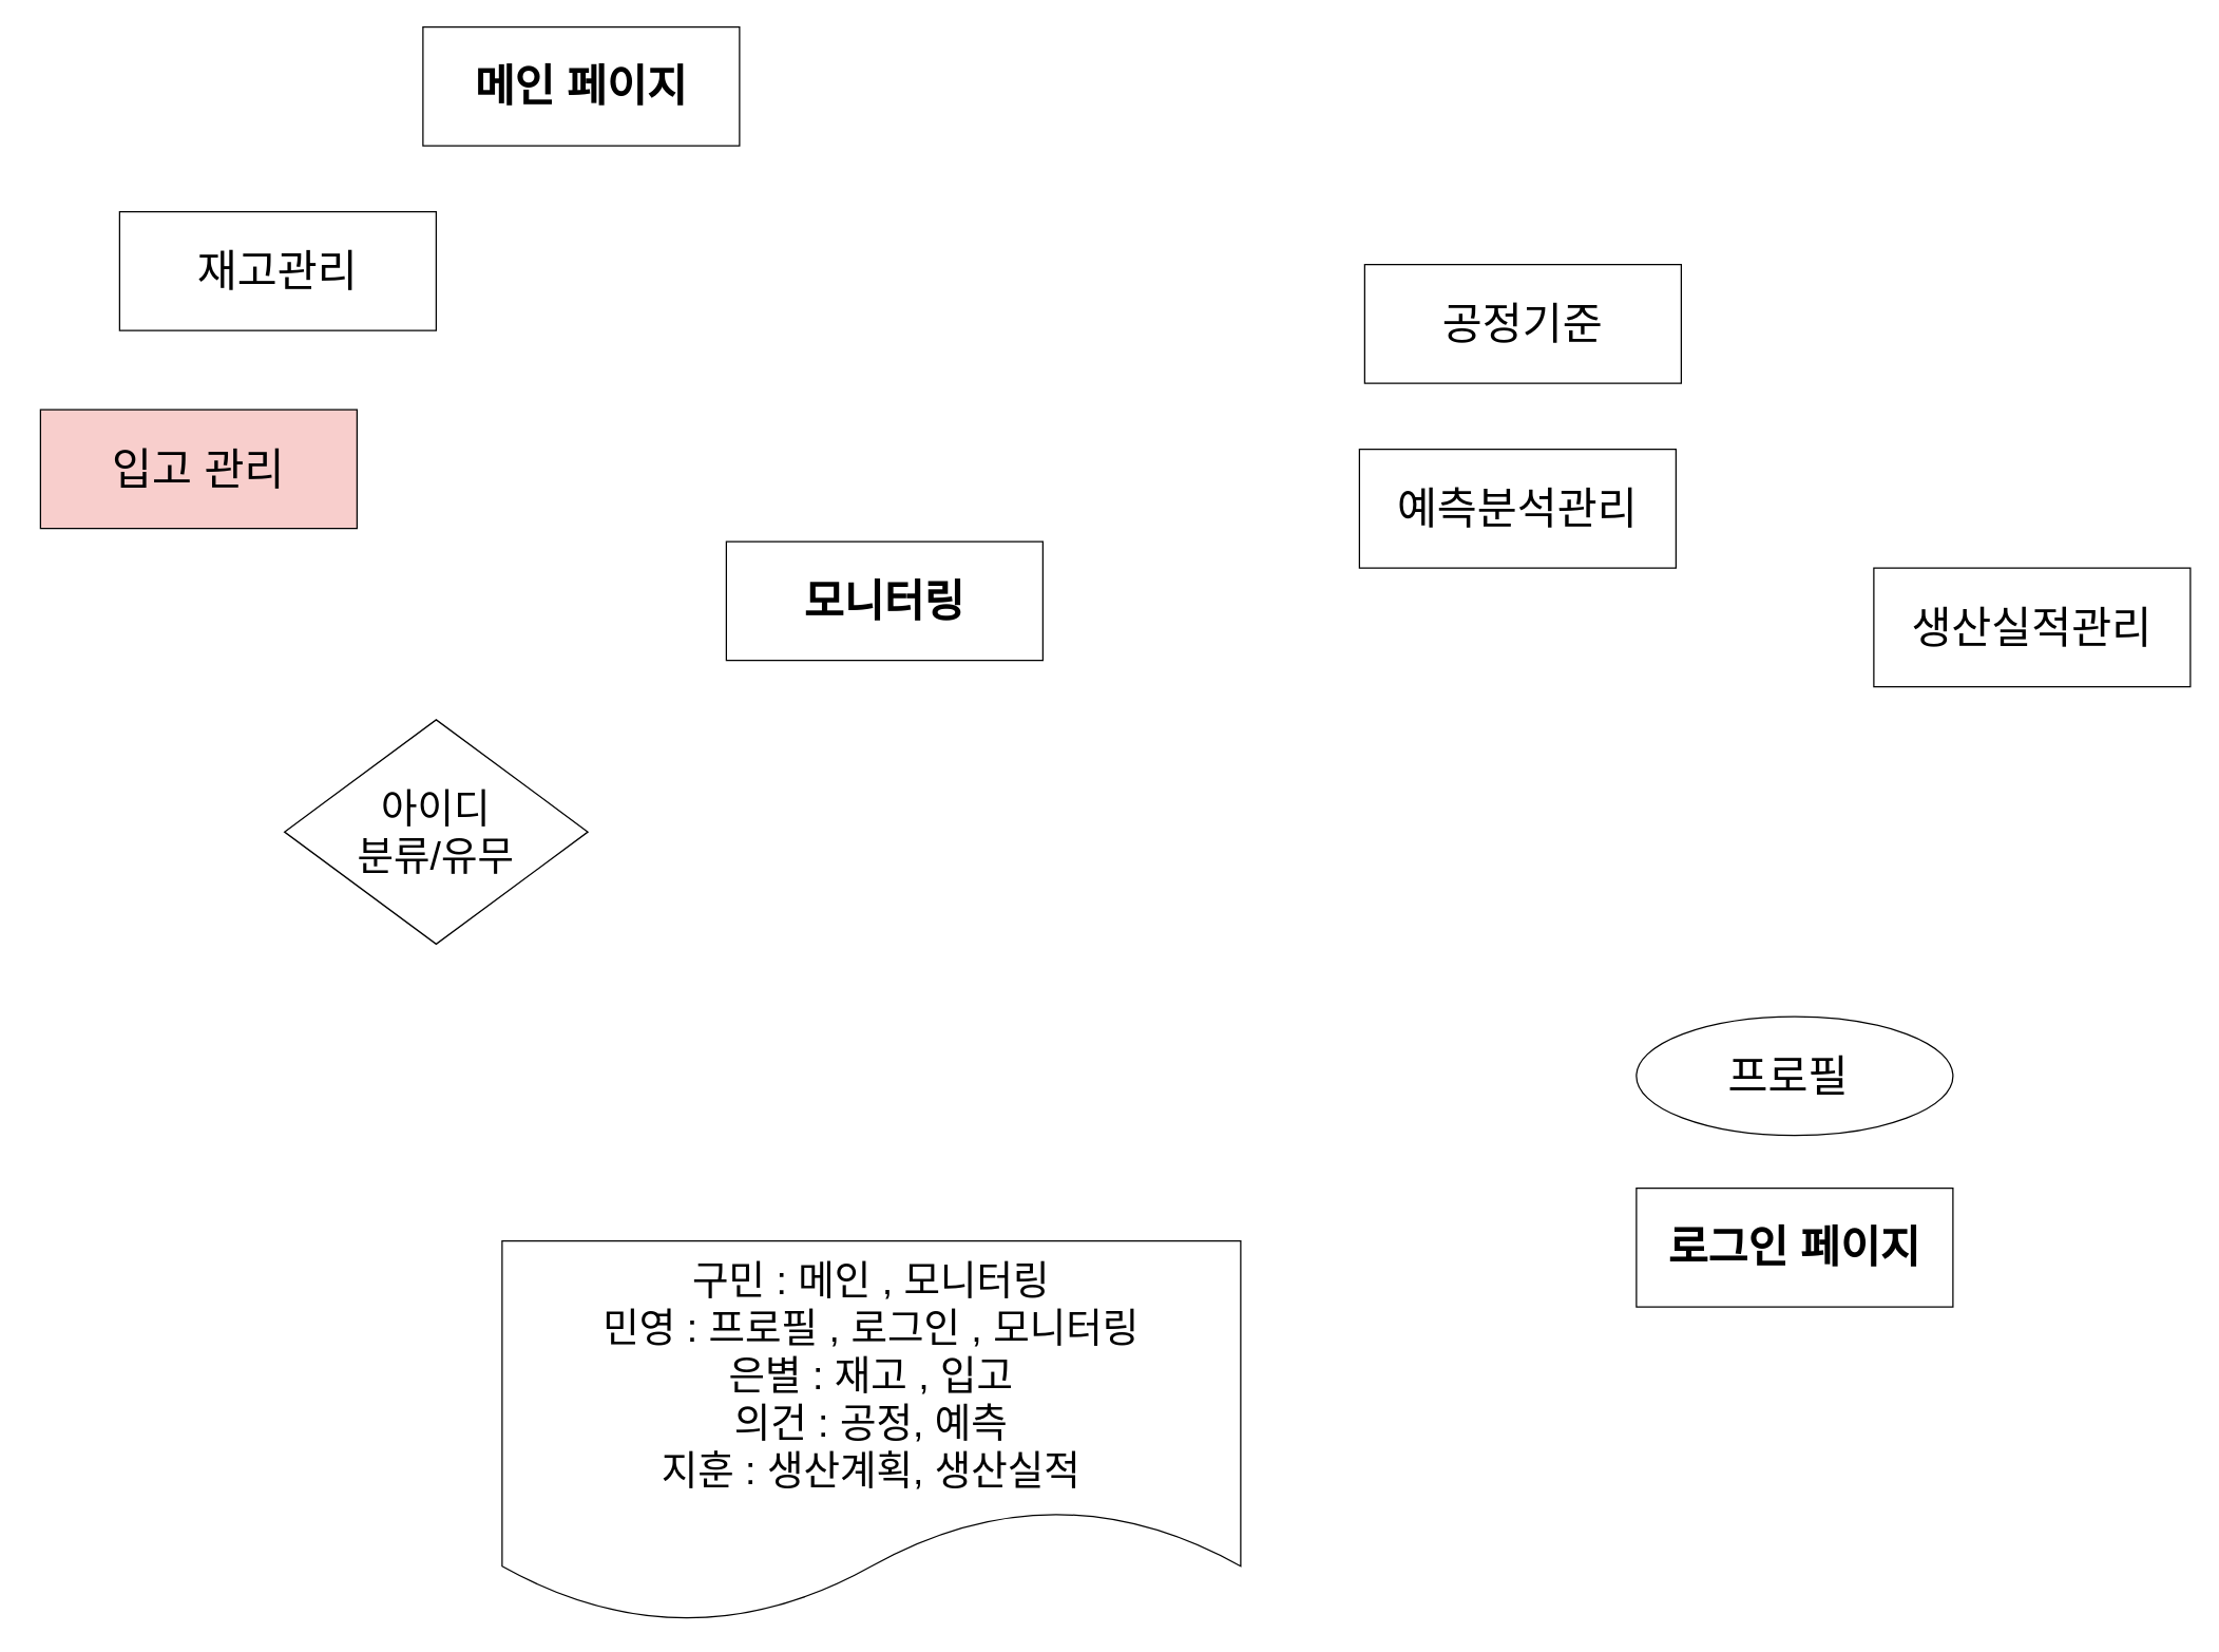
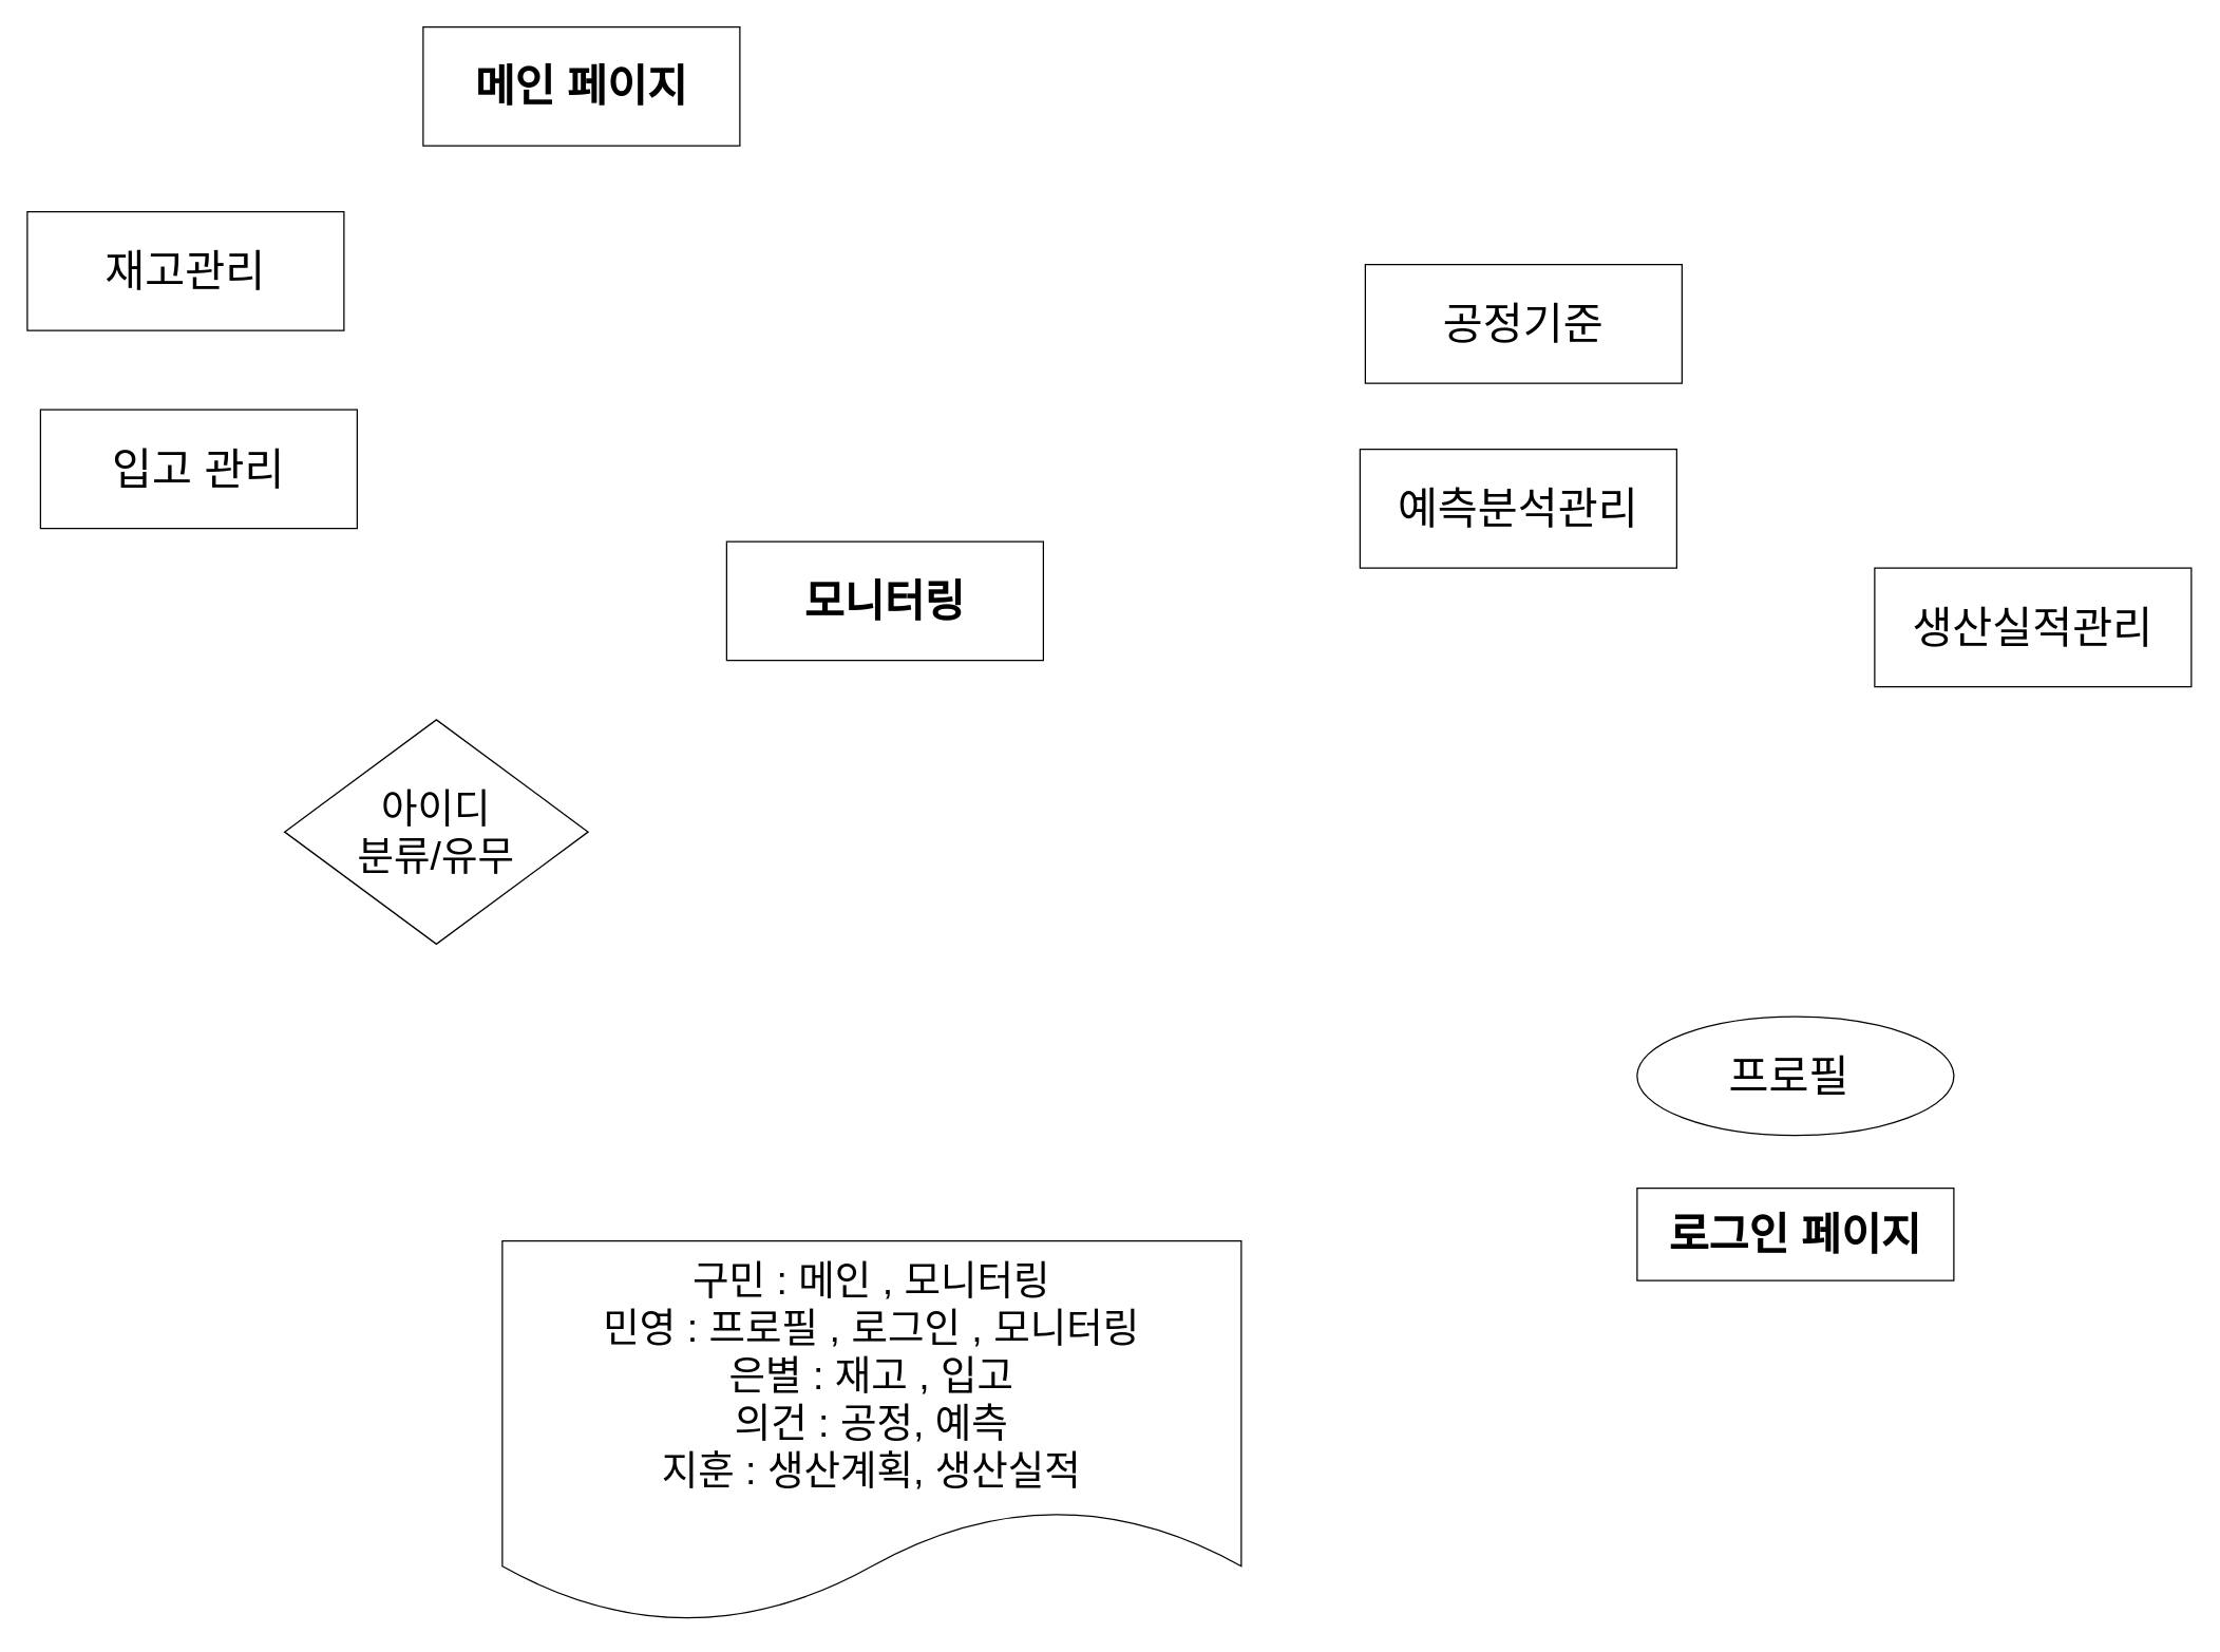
  <mxCell id="0" />
  <mxCell id="1" parent="0" />
  <mxCell id="2" value="&lt;font style=&quot;font-size: 33px;&quot;&gt;&lt;b style=&quot;font-size: 33px;&quot;&gt;메인 페이지&lt;/b&gt;&lt;/font&gt;" style="rounded=0;whiteSpace=wrap;html=1;fontSize=33;" parent="1" vertex="1"><mxGeometry y="20" width="240" height="90" as="geometry" x="320" /></mxCell>
- <mxCell id="3" value="&lt;font style=&quot;font-size: 33px;&quot;&gt;&lt;b style=&quot;font-size: 33px;&quot;&gt;로그인 페이지&lt;br&gt;&lt;/b&gt;&lt;/font&gt;" style="rounded=0;whiteSpace=wrap;html=1;fontSize=33;" parent="1" vertex="1"><mxGeometry x="1240" y="900" width="240" height="90" as="geometry" /></mxCell>
+ <mxCell id="3" value="&lt;font style=&quot;font-size: 33px;&quot;&gt;&lt;b style=&quot;font-size: 33px;&quot;&gt;로그인 페이지&lt;br&gt;&lt;/b&gt;&lt;/font&gt;" style="rounded=0;whiteSpace=wrap;html=1;fontSize=33;" parent="1" vertex="1"><mxGeometry x="1240" y="900" width="240" height="70" as="geometry" /></mxCell>
  <mxCell id="4" value="아이디&lt;br&gt;분류/유무" style="rhombus;whiteSpace=wrap;html=1;fontSize=30;" parent="1" vertex="1"><mxGeometry x="215" y="545" width="230" height="170" as="geometry" /></mxCell>
  <mxCell id="5" value="예측분석관리" style="rounded=0;whiteSpace=wrap;html=1;fontSize=33;" parent="1" vertex="1"><mxGeometry x="1030" y="340" width="240" height="90" as="geometry" /></mxCell>
- <mxCell id="6" value="입고 관리" style="rounded=0;whiteSpace=wrap;html=1;fontSize=33;fillColor=#f8cecc;" parent="1" vertex="1"><mxGeometry x="30" y="310" width="240" height="90" as="geometry" /></mxCell>
- <mxCell id="7" value="재고관리" style="rounded=0;whiteSpace=wrap;html=1;fontSize=33;" parent="1" vertex="1"><mxGeometry x="90" y="160" width="240" height="90" as="geometry" /></mxCell>
+ <mxCell id="6" value="입고 관리" style="rounded=0;whiteSpace=wrap;html=1;fontSize=33;" parent="1" vertex="1"><mxGeometry x="30" y="310" width="240" height="90" as="geometry" /></mxCell>
+ <mxCell id="7" value="재고관리" style="rounded=0;whiteSpace=wrap;html=1;fontSize=33;" parent="1" vertex="1"><mxGeometry x="20" y="160" width="240" height="90" as="geometry" /></mxCell>
  <mxCell id="8" value="프로필&amp;nbsp;" style="ellipse;whiteSpace=wrap;html=1;fontSize=33;" parent="1" vertex="1"><mxGeometry x="1240" y="770" width="240" height="90" as="geometry" /></mxCell>
  <mxCell id="9" value="&lt;b&gt;모니터링&lt;/b&gt;" style="rounded=0;whiteSpace=wrap;html=1;fontSize=33;" parent="1" vertex="1"><mxGeometry x="550" y="410" width="240" height="90" as="geometry" /></mxCell>
  <mxCell id="10" value="생산실적관리" style="rounded=0;whiteSpace=wrap;html=1;fontSize=33;" parent="1" vertex="1"><mxGeometry x="1420" y="430" width="240" height="90" as="geometry" /></mxCell>
  <mxCell id="11" value="구민 : 메인 , 모니터링&lt;br&gt;민영 : 프로필 , 로그인 , 모니터링&lt;br&gt;은별 : 재고 , 입고&lt;br&gt;의건 : 공정, 예측&lt;br&gt;지훈 : 생산계획, 생산실적&lt;br&gt;" style="shape=document;whiteSpace=wrap;html=1;boundedLbl=1;fontSize=30;" parent="1" vertex="1"><mxGeometry x="380" y="940" width="560" height="290" as="geometry" /></mxCell>
  <mxCell id="12" value="공정기준" style="rounded=0;whiteSpace=wrap;html=1;fontSize=33;" parent="1" vertex="1"><mxGeometry x="1034" y="200" width="240" height="90" as="geometry" /></mxCell>
